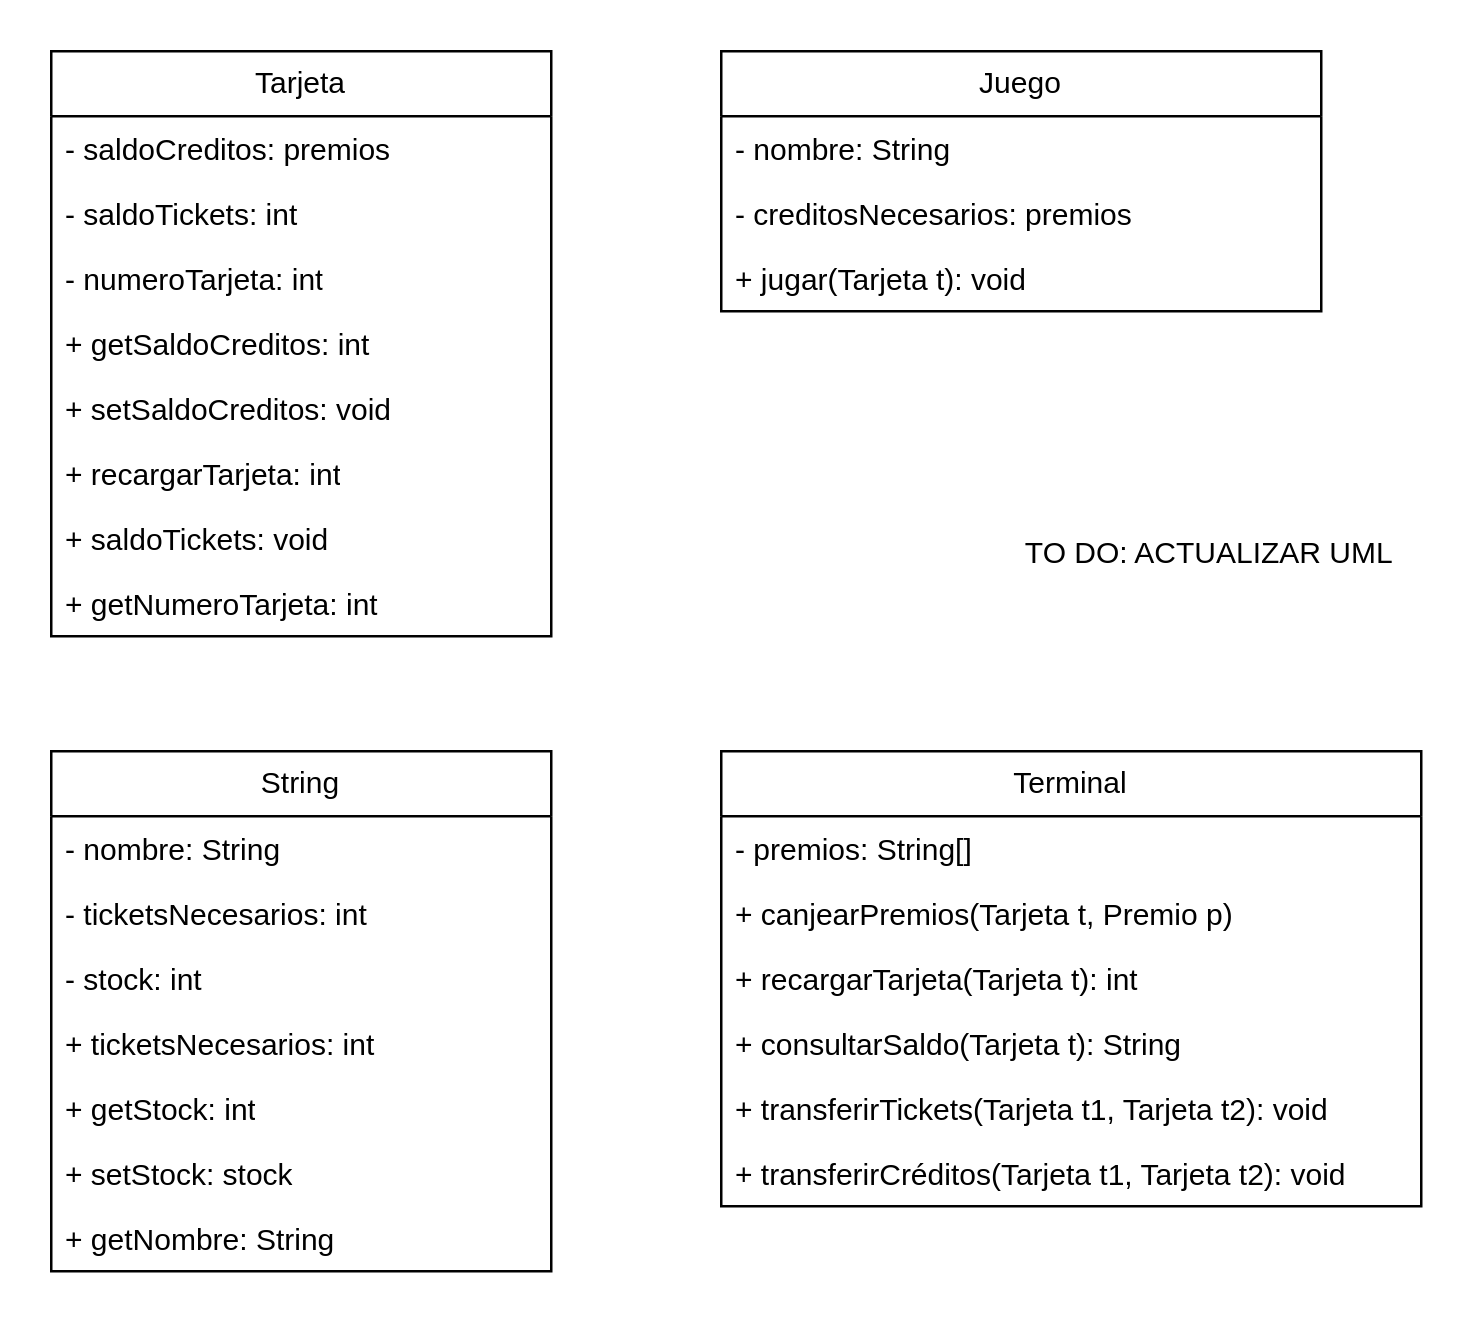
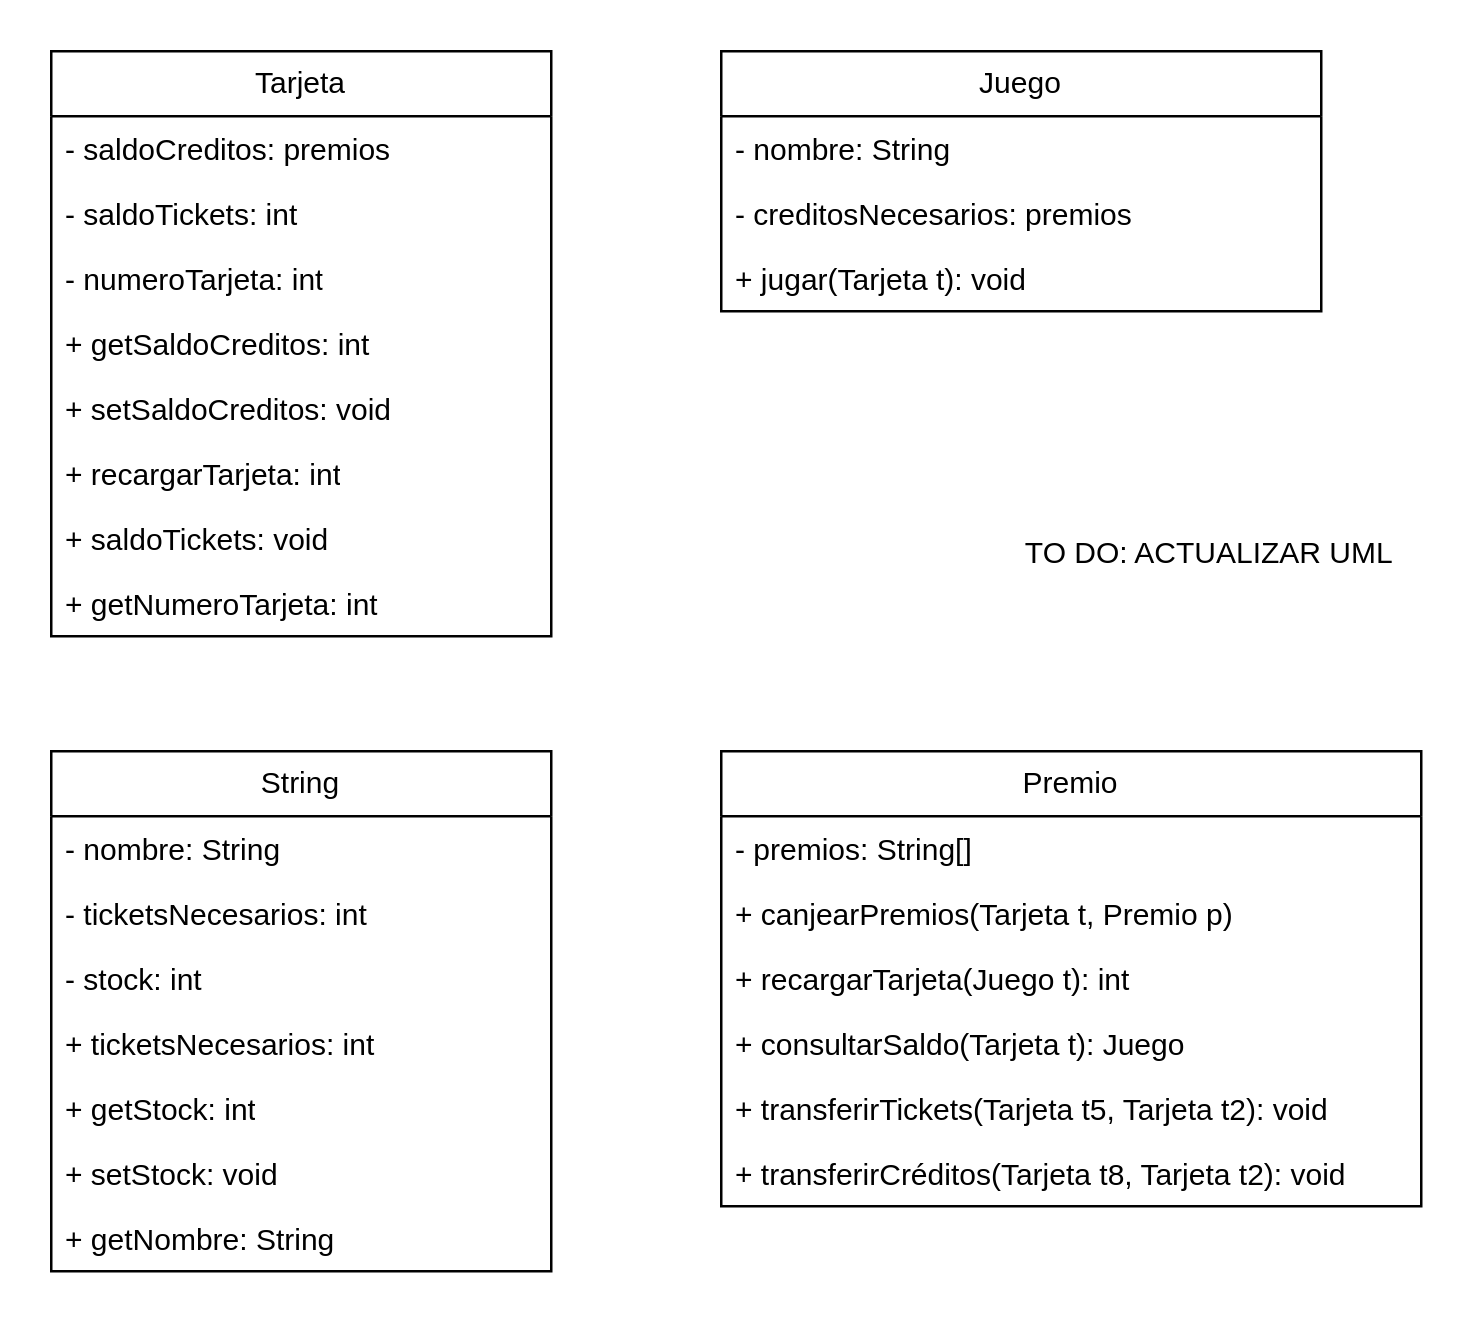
  <mxCell id="0" />
  <mxCell id="1" parent="0" />
  <mxCell id="2" value="Tarjeta" style="swimlane;fontStyle=0;childLayout=stackLayout;horizontal=1;startSize=26;fillColor=none;horizontalStack=0;resizeParent=1;resizeParentMax=0;resizeLast=0;collapsible=1;marginBottom=0;whiteSpace=wrap;html=1;" parent="1" vertex="1"><mxGeometry width="200" height="234" as="geometry" x="20" y="20" /></mxCell>
  <mxCell id="3" value="- saldoCreditos: premios" style="text;strokeColor=none;fillColor=none;align=left;verticalAlign=top;spacingLeft=4;spacingRight=4;overflow=hidden;rotatable=0;points=[[0,0.5],[1,0.5]];portConstraint=eastwest;whiteSpace=wrap;html=1;" parent="2" vertex="1"><mxGeometry y="26" width="200" height="26" as="geometry" /></mxCell>
  <mxCell id="4" value="- saldoTickets: int" style="text;strokeColor=none;fillColor=none;align=left;verticalAlign=top;spacingLeft=4;spacingRight=4;overflow=hidden;rotatable=0;points=[[0,0.5],[1,0.5]];portConstraint=eastwest;whiteSpace=wrap;html=1;" parent="2" vertex="1"><mxGeometry y="52" width="200" height="26" as="geometry" /></mxCell>
  <mxCell id="5" value="- numeroTarjeta: int" style="text;strokeColor=none;fillColor=none;align=left;verticalAlign=top;spacingLeft=4;spacingRight=4;overflow=hidden;rotatable=0;points=[[0,0.5],[1,0.5]];portConstraint=eastwest;whiteSpace=wrap;html=1;" parent="2" vertex="1"><mxGeometry y="78" width="200" height="26" as="geometry" /></mxCell>
  <mxCell id="6" value="+ getSaldoCreditos: int" style="text;strokeColor=none;fillColor=none;align=left;verticalAlign=top;spacingLeft=4;spacingRight=4;overflow=hidden;rotatable=0;points=[[0,0.5],[1,0.5]];portConstraint=eastwest;whiteSpace=wrap;html=1;" parent="2" vertex="1"><mxGeometry y="104" width="200" height="26" as="geometry" /></mxCell>
  <mxCell id="7" value="+ setSaldoCreditos: void" style="text;strokeColor=none;fillColor=none;align=left;verticalAlign=top;spacingLeft=4;spacingRight=4;overflow=hidden;rotatable=0;points=[[0,0.5],[1,0.5]];portConstraint=eastwest;whiteSpace=wrap;html=1;" parent="2" vertex="1"><mxGeometry y="130" width="200" height="26" as="geometry" /></mxCell>
  <mxCell id="8" value="+ recargarTarjeta: int" style="text;strokeColor=none;fillColor=none;align=left;verticalAlign=top;spacingLeft=4;spacingRight=4;overflow=hidden;rotatable=0;points=[[0,0.5],[1,0.5]];portConstraint=eastwest;whiteSpace=wrap;html=1;" parent="2" vertex="1"><mxGeometry y="156" width="200" height="26" as="geometry" /></mxCell>
  <mxCell id="9" value="+ saldoTickets: void" style="text;strokeColor=none;fillColor=none;align=left;verticalAlign=top;spacingLeft=4;spacingRight=4;overflow=hidden;rotatable=0;points=[[0,0.5],[1,0.5]];portConstraint=eastwest;whiteSpace=wrap;html=1;" parent="2" vertex="1"><mxGeometry y="182" width="200" height="26" as="geometry" /></mxCell>
  <mxCell id="10" value="+ getNumeroTarjeta: int" style="text;strokeColor=none;fillColor=none;align=left;verticalAlign=top;spacingLeft=4;spacingRight=4;overflow=hidden;rotatable=0;points=[[0,0.5],[1,0.5]];portConstraint=eastwest;whiteSpace=wrap;html=1;" parent="2" vertex="1"><mxGeometry y="208" width="200" height="26" as="geometry" /></mxCell>
  <mxCell id="11" value="Juego" style="swimlane;fontStyle=0;childLayout=stackLayout;horizontal=1;startSize=26;fillColor=none;horizontalStack=0;resizeParent=1;resizeParentMax=0;resizeLast=0;collapsible=1;marginBottom=0;whiteSpace=wrap;html=1;" parent="1" vertex="1"><mxGeometry x="288" width="240" height="104" as="geometry" y="20"><mxRectangle x="360" y="40" width="100" height="30" as="alternateBounds" /></mxGeometry></mxCell>
  <mxCell id="12" value="- nombre: String" style="text;strokeColor=none;fillColor=none;align=left;verticalAlign=top;spacingLeft=4;spacingRight=4;overflow=hidden;rotatable=0;points=[[0,0.5],[1,0.5]];portConstraint=eastwest;whiteSpace=wrap;html=1;" parent="11" vertex="1"><mxGeometry y="26" width="240" height="26" as="geometry" /></mxCell>
  <mxCell id="13" value="- creditosNecesarios: premios" style="text;strokeColor=none;fillColor=none;align=left;verticalAlign=top;spacingLeft=4;spacingRight=4;overflow=hidden;rotatable=0;points=[[0,0.5],[1,0.5]];portConstraint=eastwest;whiteSpace=wrap;html=1;" parent="11" vertex="1"><mxGeometry y="52" width="240" height="26" as="geometry" /></mxCell>
  <mxCell id="14" value="+ jugar(Tarjeta t): void" style="text;strokeColor=none;fillColor=none;align=left;verticalAlign=top;spacingLeft=4;spacingRight=4;overflow=hidden;rotatable=0;points=[[0,0.5],[1,0.5]];portConstraint=eastwest;whiteSpace=wrap;html=1;" parent="11" vertex="1"><mxGeometry y="78" width="240" height="26" as="geometry" /></mxCell>
  <mxCell id="15" value="String" style="swimlane;fontStyle=0;childLayout=stackLayout;horizontal=1;startSize=26;fillColor=none;horizontalStack=0;resizeParent=1;resizeParentMax=0;resizeLast=0;collapsible=1;marginBottom=0;whiteSpace=wrap;html=1;" parent="1" vertex="1"><mxGeometry y="300" width="200" height="208" as="geometry" x="20" /></mxCell>
  <mxCell id="16" value="- nombre: String" style="text;strokeColor=none;fillColor=none;align=left;verticalAlign=top;spacingLeft=4;spacingRight=4;overflow=hidden;rotatable=0;points=[[0,0.5],[1,0.5]];portConstraint=eastwest;whiteSpace=wrap;html=1;" parent="15" vertex="1"><mxGeometry y="26" width="200" height="26" as="geometry" /></mxCell>
  <mxCell id="17" value="- ticketsNecesarios: int" style="text;strokeColor=none;fillColor=none;align=left;verticalAlign=top;spacingLeft=4;spacingRight=4;overflow=hidden;rotatable=0;points=[[0,0.5],[1,0.5]];portConstraint=eastwest;whiteSpace=wrap;html=1;" parent="15" vertex="1"><mxGeometry y="52" width="200" height="26" as="geometry" /></mxCell>
  <mxCell id="18" value="- stock: int" style="text;strokeColor=none;fillColor=none;align=left;verticalAlign=top;spacingLeft=4;spacingRight=4;overflow=hidden;rotatable=0;points=[[0,0.5],[1,0.5]];portConstraint=eastwest;whiteSpace=wrap;html=1;" parent="15" vertex="1"><mxGeometry y="78" width="200" height="26" as="geometry" /></mxCell>
  <mxCell id="19" value="+ ticketsNecesarios: int" style="text;strokeColor=none;fillColor=none;align=left;verticalAlign=top;spacingLeft=4;spacingRight=4;overflow=hidden;rotatable=0;points=[[0,0.5],[1,0.5]];portConstraint=eastwest;whiteSpace=wrap;html=1;" parent="15" vertex="1"><mxGeometry y="104" width="200" height="26" as="geometry" /></mxCell>
  <mxCell id="20" value="+ getStock: int" style="text;strokeColor=none;fillColor=none;align=left;verticalAlign=top;spacingLeft=4;spacingRight=4;overflow=hidden;rotatable=0;points=[[0,0.5],[1,0.5]];portConstraint=eastwest;whiteSpace=wrap;html=1;" parent="15" vertex="1"><mxGeometry y="130" width="200" height="26" as="geometry" /></mxCell>
- <mxCell id="21" value="+ setStock: stock" style="text;strokeColor=none;fillColor=none;align=left;verticalAlign=top;spacingLeft=4;spacingRight=4;overflow=hidden;rotatable=0;points=[[0,0.5],[1,0.5]];portConstraint=eastwest;whiteSpace=wrap;html=1;" parent="15" vertex="1"><mxGeometry y="156" width="200" height="26" as="geometry" /></mxCell>
+ <mxCell id="21" value="+ setStock: void" style="text;strokeColor=none;fillColor=none;align=left;verticalAlign=top;spacingLeft=4;spacingRight=4;overflow=hidden;rotatable=0;points=[[0,0.5],[1,0.5]];portConstraint=eastwest;whiteSpace=wrap;html=1;" parent="15" vertex="1"><mxGeometry y="156" width="200" height="26" as="geometry" /></mxCell>
  <mxCell id="22" value="+ getNombre: String" style="text;strokeColor=none;fillColor=none;align=left;verticalAlign=top;spacingLeft=4;spacingRight=4;overflow=hidden;rotatable=0;points=[[0,0.5],[1,0.5]];portConstraint=eastwest;whiteSpace=wrap;html=1;" parent="15" vertex="1"><mxGeometry y="182" width="200" height="26" as="geometry" /></mxCell>
- <mxCell id="23" value="Terminal" style="swimlane;fontStyle=0;childLayout=stackLayout;horizontal=1;startSize=26;fillColor=none;horizontalStack=0;resizeParent=1;resizeParentMax=0;resizeLast=0;collapsible=1;marginBottom=0;whiteSpace=wrap;html=1;" parent="1" vertex="1"><mxGeometry x="288" y="300" width="280" height="182" as="geometry" /></mxCell>
+ <mxCell id="23" value="Premio" style="swimlane;fontStyle=0;childLayout=stackLayout;horizontal=1;startSize=26;fillColor=none;horizontalStack=0;resizeParent=1;resizeParentMax=0;resizeLast=0;collapsible=1;marginBottom=0;whiteSpace=wrap;html=1;" parent="1" vertex="1"><mxGeometry x="288" y="300" width="280" height="182" as="geometry" /></mxCell>
  <mxCell id="24" value="- premios: String[]" style="text;strokeColor=none;fillColor=none;align=left;verticalAlign=top;spacingLeft=4;spacingRight=4;overflow=hidden;rotatable=0;points=[[0,0.5],[1,0.5]];portConstraint=eastwest;whiteSpace=wrap;html=1;" parent="23" vertex="1"><mxGeometry y="26" width="280" height="26" as="geometry" /></mxCell>
  <mxCell id="25" value="+ canjearPremios(Tarjeta t, Premio p)" style="text;strokeColor=none;fillColor=none;align=left;verticalAlign=top;spacingLeft=4;spacingRight=4;overflow=hidden;rotatable=0;points=[[0,0.5],[1,0.5]];portConstraint=eastwest;whiteSpace=wrap;html=1;" vertex="1" parent="23"><mxGeometry y="52" width="280" height="26" as="geometry" /></mxCell>
- <mxCell id="26" value="+ recargarTarjeta(Tarjeta t): int" style="text;strokeColor=none;fillColor=none;align=left;verticalAlign=top;spacingLeft=4;spacingRight=4;overflow=hidden;rotatable=0;points=[[0,0.5],[1,0.5]];portConstraint=eastwest;whiteSpace=wrap;html=1;" parent="23" vertex="1"><mxGeometry y="78" width="280" height="26" as="geometry" /></mxCell>
- <mxCell id="27" value="+ consultarSaldo(Tarjeta t): String" style="text;strokeColor=none;fillColor=none;align=left;verticalAlign=top;spacingLeft=4;spacingRight=4;overflow=hidden;rotatable=0;points=[[0,0.5],[1,0.5]];portConstraint=eastwest;whiteSpace=wrap;html=1;" parent="23" vertex="1"><mxGeometry y="104" width="280" height="26" as="geometry" /></mxCell>
- <mxCell id="28" value="+ transferirTickets(Tarjeta t1, Tarjeta t2): void" style="text;strokeColor=none;fillColor=none;align=left;verticalAlign=top;spacingLeft=4;spacingRight=4;overflow=hidden;rotatable=0;points=[[0,0.5],[1,0.5]];portConstraint=eastwest;whiteSpace=wrap;html=1;" parent="23" vertex="1"><mxGeometry y="130" width="280" height="26" as="geometry" /></mxCell>
- <mxCell id="29" value="+ transferirCréditos(Tarjeta t1, Tarjeta t2): void" style="text;strokeColor=none;fillColor=none;align=left;verticalAlign=top;spacingLeft=4;spacingRight=4;overflow=hidden;rotatable=0;points=[[0,0.5],[1,0.5]];portConstraint=eastwest;whiteSpace=wrap;html=1;" vertex="1" parent="23"><mxGeometry y="156" width="280" height="26" as="geometry" /></mxCell>
+ <mxCell id="26" value="+ recargarTarjeta(Juego t): int" style="text;strokeColor=none;fillColor=none;align=left;verticalAlign=top;spacingLeft=4;spacingRight=4;overflow=hidden;rotatable=0;points=[[0,0.5],[1,0.5]];portConstraint=eastwest;whiteSpace=wrap;html=1;" parent="23" vertex="1"><mxGeometry y="78" width="280" height="26" as="geometry" /></mxCell>
+ <mxCell id="27" value="+ consultarSaldo(Tarjeta t): Juego" style="text;strokeColor=none;fillColor=none;align=left;verticalAlign=top;spacingLeft=4;spacingRight=4;overflow=hidden;rotatable=0;points=[[0,0.5],[1,0.5]];portConstraint=eastwest;whiteSpace=wrap;html=1;" parent="23" vertex="1"><mxGeometry y="104" width="280" height="26" as="geometry" /></mxCell>
+ <mxCell id="28" value="+ transferirTickets(Tarjeta t5, Tarjeta t2): void" style="text;strokeColor=none;fillColor=none;align=left;verticalAlign=top;spacingLeft=4;spacingRight=4;overflow=hidden;rotatable=0;points=[[0,0.5],[1,0.5]];portConstraint=eastwest;whiteSpace=wrap;html=1;" parent="23" vertex="1"><mxGeometry y="130" width="280" height="26" as="geometry" /></mxCell>
+ <mxCell id="29" value="+ transferirCréditos(Tarjeta t8, Tarjeta t2): void" style="text;strokeColor=none;fillColor=none;align=left;verticalAlign=top;spacingLeft=4;spacingRight=4;overflow=hidden;rotatable=0;points=[[0,0.5],[1,0.5]];portConstraint=eastwest;whiteSpace=wrap;html=1;" vertex="1" parent="23"><mxGeometry y="156" width="280" height="26" as="geometry" /></mxCell>
  <mxCell id="30" value="TO DO: ACTUALIZAR UML" style="text;html=1;align=center;verticalAlign=middle;resizable=0;points=[];autosize=1;strokeColor=none;fillColor=none;" vertex="1" parent="1"><mxGeometry x="401" y="208" width="164" height="26" as="geometry" /></mxCell>
